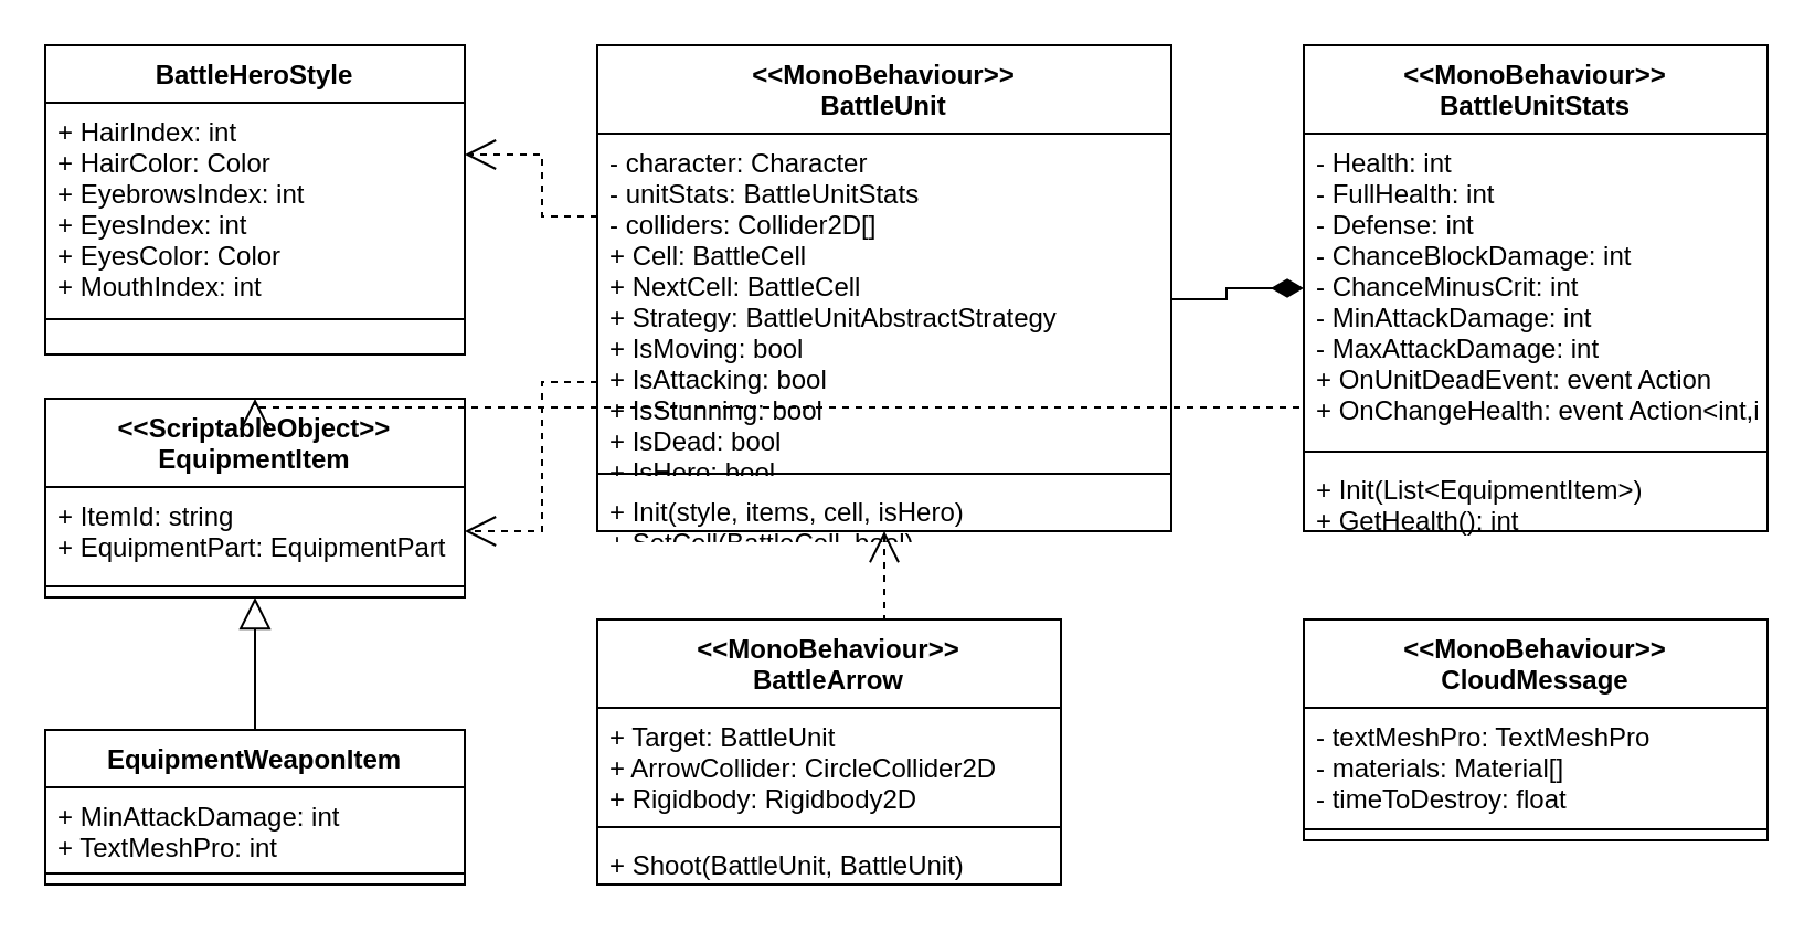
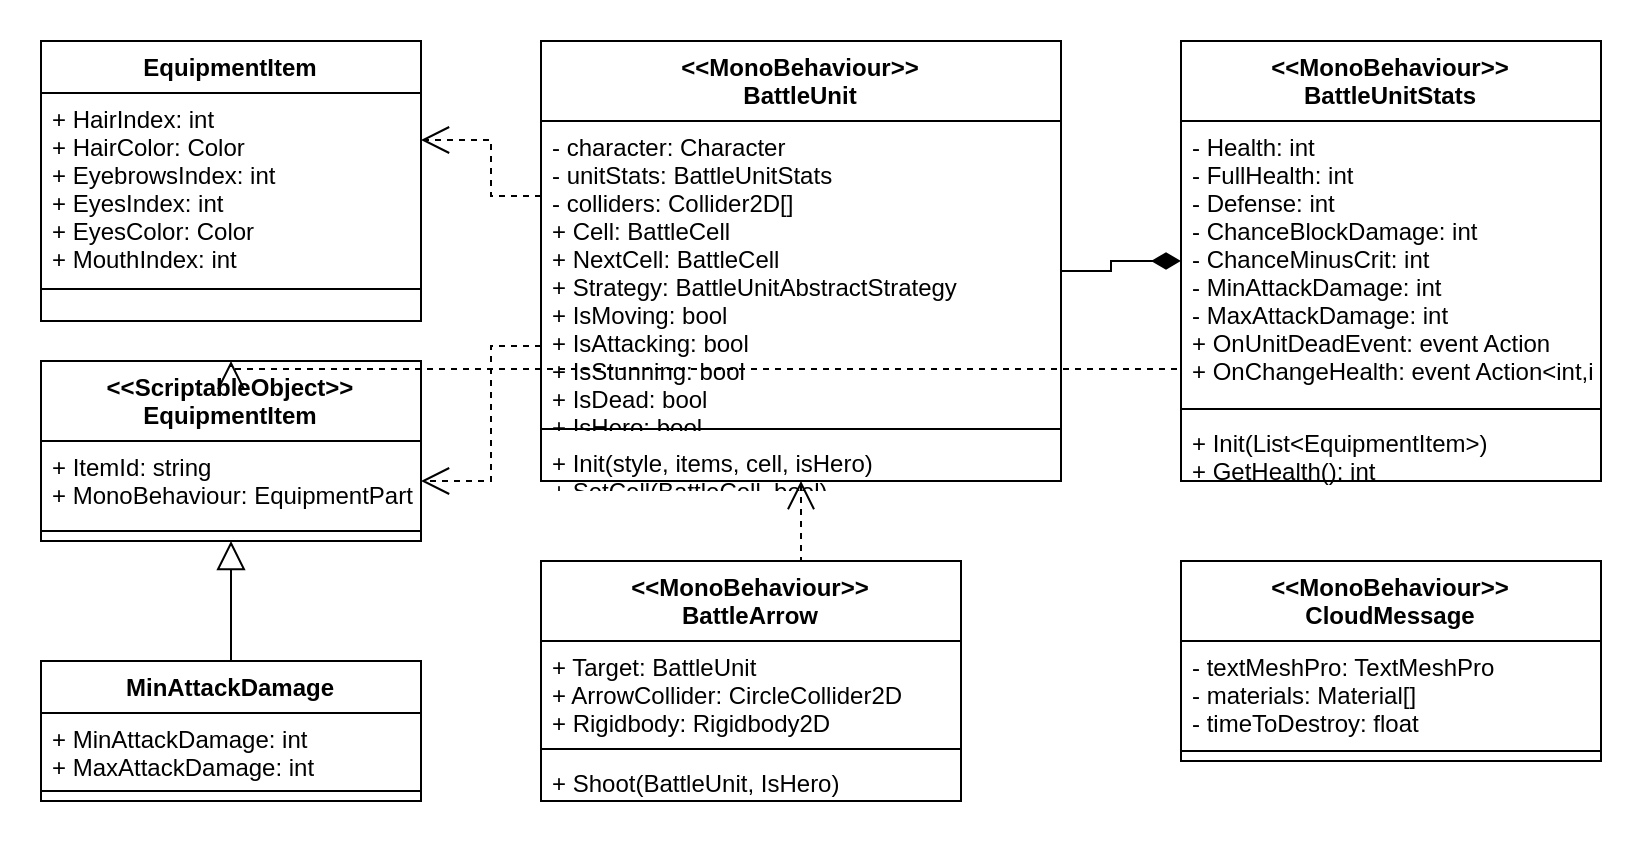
  <mxCell id="0" />
  <mxCell id="1" parent="0" />
  <mxCell id="2" value="&lt;&lt;MonoBehaviour&gt;&gt;&#10;BattleUnit" style="swimlane;fontStyle=1;align=center;verticalAlign=top;childLayout=stackLayout;horizontal=1;startSize=40;horizontalStack=0;resizeParent=1;resizeParentMax=0;resizeLast=0;collapsible=1;marginBottom=0;" vertex="1" parent="1"><mxGeometry x="270" y="20" width="260" height="220" as="geometry" /></mxCell>
  <mxCell id="3" value="- character: Character&#10;- unitStats: BattleUnitStats&#10;- colliders: Collider2D[]&#10;+ Cell: BattleCell&#10;+ NextCell: BattleCell&#10;+ Strategy: BattleUnitAbstractStrategy&#10;+ IsMoving: bool&#10;+ IsAttacking: bool&#10;+ IsStunning: bool&#10;+ IsDead: bool&#10;+ IsHero: bool" style="text;strokeColor=none;fillColor=none;align=left;verticalAlign=top;spacingLeft=4;spacingRight=4;overflow=hidden;rotatable=0;points=[[0,0.5],[1,0.5]];portConstraint=eastwest;" vertex="1" parent="2"><mxGeometry y="40" width="260" height="150" as="geometry" /></mxCell>
  <mxCell id="4" value="" style="line;strokeWidth=1;fillColor=none;align=left;verticalAlign=middle;spacingTop=-1;spacingLeft=3;spacingRight=3;rotatable=0;labelPosition=right;points=[];portConstraint=eastwest;strokeColor=inherit;" vertex="1" parent="2"><mxGeometry y="190" width="260" height="8" as="geometry" /></mxCell>
  <mxCell id="5" value="+ Init(style, items, cell, isHero)&#10;+ SetCell(BattleCell, bool)" style="text;strokeColor=none;fillColor=none;align=left;verticalAlign=top;spacingLeft=4;spacingRight=4;overflow=hidden;rotatable=0;points=[[0,0.5],[1,0.5]];portConstraint=eastwest;" vertex="1" parent="2"><mxGeometry y="198" width="260" height="22" as="geometry" /></mxCell>
  <mxCell id="6" value="&lt;&lt;MonoBehaviour&gt;&gt;&#10;BattleUnitStats" style="swimlane;fontStyle=1;align=center;verticalAlign=top;childLayout=stackLayout;horizontal=1;startSize=40;horizontalStack=0;resizeParent=1;resizeParentMax=0;resizeLast=0;collapsible=1;marginBottom=0;" vertex="1" parent="1"><mxGeometry x="590" y="20" width="210" height="220" as="geometry" /></mxCell>
  <mxCell id="7" value="- Health: int&#10;- FullHealth: int&#10;- Defense: int&#10;- ChanceBlockDamage: int&#10;- ChanceMinusCrit: int&#10;- MinAttackDamage: int&#10;- MaxAttackDamage: int&#10;+ OnUnitDeadEvent: event Action&#10;+ OnChangeHealth: event Action&lt;int,int&gt;" style="text;strokeColor=none;fillColor=none;align=left;verticalAlign=top;spacingLeft=4;spacingRight=4;overflow=hidden;rotatable=0;points=[[0,0.5],[1,0.5]];portConstraint=eastwest;" vertex="1" parent="6"><mxGeometry y="40" width="210" height="140" as="geometry" /></mxCell>
  <mxCell id="8" value="" style="line;strokeWidth=1;fillColor=none;align=left;verticalAlign=middle;spacingTop=-1;spacingLeft=3;spacingRight=3;rotatable=0;labelPosition=right;points=[];portConstraint=eastwest;strokeColor=inherit;" vertex="1" parent="6"><mxGeometry y="180" width="210" height="8" as="geometry" /></mxCell>
  <mxCell id="9" value="+ Init(List&lt;EquipmentItem&gt;)&#10;+ GetHealth(): int" style="text;strokeColor=none;fillColor=none;align=left;verticalAlign=top;spacingLeft=4;spacingRight=4;overflow=hidden;rotatable=0;points=[[0,0.5],[1,0.5]];portConstraint=eastwest;" vertex="1" parent="6"><mxGeometry y="188" width="210" height="32" as="geometry" /></mxCell>
- <mxCell id="10" value="BattleHeroStyle" style="swimlane;fontStyle=1;align=center;verticalAlign=top;childLayout=stackLayout;horizontal=1;startSize=26;horizontalStack=0;resizeParent=1;resizeParentMax=0;resizeLast=0;collapsible=1;marginBottom=0;" vertex="1" parent="1"><mxGeometry x="20" y="20" width="190" height="140" as="geometry" /></mxCell>
+ <mxCell id="10" value="EquipmentItem" style="swimlane;fontStyle=1;align=center;verticalAlign=top;childLayout=stackLayout;horizontal=1;startSize=26;horizontalStack=0;resizeParent=1;resizeParentMax=0;resizeLast=0;collapsible=1;marginBottom=0;" vertex="1" parent="1"><mxGeometry x="20" y="20" width="190" height="140" as="geometry" /></mxCell>
  <mxCell id="11" value="+ HairIndex: int&#10;+ HairColor: Color&#10;+ EyebrowsIndex: int&#10;+ EyesIndex: int&#10;+ EyesColor: Color&#10;+ MouthIndex: int" style="text;strokeColor=none;fillColor=none;align=left;verticalAlign=top;spacingLeft=4;spacingRight=4;overflow=hidden;rotatable=0;points=[[0,0.5],[1,0.5]];portConstraint=eastwest;" vertex="1" parent="10"><mxGeometry y="26" width="190" height="94" as="geometry" /></mxCell>
  <mxCell id="12" value="" style="line;strokeWidth=1;fillColor=none;align=left;verticalAlign=middle;spacingTop=-1;spacingLeft=3;spacingRight=3;rotatable=0;labelPosition=right;points=[];portConstraint=eastwest;strokeColor=inherit;" vertex="1" parent="10"><mxGeometry y="120" width="190" height="8" as="geometry" /></mxCell>
  <mxCell id="13" value="" style="text;strokeColor=none;fillColor=none;align=left;verticalAlign=top;spacingLeft=4;spacingRight=4;overflow=hidden;rotatable=0;points=[[0,0.5],[1,0.5]];portConstraint=eastwest;" vertex="1" parent="10"><mxGeometry y="128" width="190" height="12" as="geometry" /></mxCell>
  <mxCell id="14" value="&lt;&lt;ScriptableObject&gt;&gt;&#10;EquipmentItem" style="swimlane;fontStyle=1;align=center;verticalAlign=top;childLayout=stackLayout;horizontal=1;startSize=40;horizontalStack=0;resizeParent=1;resizeParentMax=0;resizeLast=0;collapsible=1;marginBottom=0;" vertex="1" parent="1"><mxGeometry x="20" y="180" width="190" height="90" as="geometry" /></mxCell>
- <mxCell id="15" value="+ ItemId: string&#10;+ EquipmentPart: EquipmentPart" style="text;strokeColor=none;fillColor=none;align=left;verticalAlign=top;spacingLeft=4;spacingRight=4;overflow=hidden;rotatable=0;points=[[0,0.5],[1,0.5]];portConstraint=eastwest;" vertex="1" parent="14"><mxGeometry y="40" width="190" height="40" as="geometry" /></mxCell>
+ <mxCell id="15" value="+ ItemId: string&#10;+ MonoBehaviour: EquipmentPart" style="text;strokeColor=none;fillColor=none;align=left;verticalAlign=top;spacingLeft=4;spacingRight=4;overflow=hidden;rotatable=0;points=[[0,0.5],[1,0.5]];portConstraint=eastwest;" vertex="1" parent="14"><mxGeometry y="40" width="190" height="40" as="geometry" /></mxCell>
  <mxCell id="16" value="" style="line;strokeWidth=1;fillColor=none;align=left;verticalAlign=middle;spacingTop=-1;spacingLeft=3;spacingRight=3;rotatable=0;labelPosition=right;points=[];portConstraint=eastwest;strokeColor=inherit;" vertex="1" parent="14"><mxGeometry y="80" width="190" height="10" as="geometry" /></mxCell>
- <mxCell id="17" value="EquipmentWeaponItem" style="swimlane;fontStyle=1;align=center;verticalAlign=top;childLayout=stackLayout;horizontal=1;startSize=26;horizontalStack=0;resizeParent=1;resizeParentMax=0;resizeLast=0;collapsible=1;marginBottom=0;" vertex="1" parent="1"><mxGeometry x="20" y="330" width="190" height="70" as="geometry" /></mxCell>
- <mxCell id="18" value="+ MinAttackDamage: int&#10;+ TextMeshPro: int" style="text;strokeColor=none;fillColor=none;align=left;verticalAlign=top;spacingLeft=4;spacingRight=4;overflow=hidden;rotatable=0;points=[[0,0.5],[1,0.5]];portConstraint=eastwest;" vertex="1" parent="17"><mxGeometry y="26" width="190" height="34" as="geometry" /></mxCell>
+ <mxCell id="17" value="MinAttackDamage" style="swimlane;fontStyle=1;align=center;verticalAlign=top;childLayout=stackLayout;horizontal=1;startSize=26;horizontalStack=0;resizeParent=1;resizeParentMax=0;resizeLast=0;collapsible=1;marginBottom=0;" vertex="1" parent="1"><mxGeometry x="20" y="330" width="190" height="70" as="geometry" /></mxCell>
+ <mxCell id="18" value="+ MinAttackDamage: int&#10;+ MaxAttackDamage: int" style="text;strokeColor=none;fillColor=none;align=left;verticalAlign=top;spacingLeft=4;spacingRight=4;overflow=hidden;rotatable=0;points=[[0,0.5],[1,0.5]];portConstraint=eastwest;" vertex="1" parent="17"><mxGeometry y="26" width="190" height="34" as="geometry" /></mxCell>
  <mxCell id="19" value="" style="line;strokeWidth=1;fillColor=none;align=left;verticalAlign=middle;spacingTop=-1;spacingLeft=3;spacingRight=3;rotatable=0;labelPosition=right;points=[];portConstraint=eastwest;strokeColor=inherit;" vertex="1" parent="17"><mxGeometry y="60" width="190" height="10" as="geometry" /></mxCell>
  <mxCell id="20" value="&lt;&lt;MonoBehaviour&gt;&gt;&#10;BattleArrow" style="swimlane;fontStyle=1;align=center;verticalAlign=top;childLayout=stackLayout;horizontal=1;startSize=40;horizontalStack=0;resizeParent=1;resizeParentMax=0;resizeLast=0;collapsible=1;marginBottom=0;" vertex="1" parent="1"><mxGeometry x="270" y="280" width="210" height="120" as="geometry" /></mxCell>
  <mxCell id="21" value="+ Target: BattleUnit&#10;+ ArrowCollider: CircleCollider2D&#10;+ Rigidbody: Rigidbody2D" style="text;strokeColor=none;fillColor=none;align=left;verticalAlign=top;spacingLeft=4;spacingRight=4;overflow=hidden;rotatable=0;points=[[0,0.5],[1,0.5]];portConstraint=eastwest;" vertex="1" parent="20"><mxGeometry y="40" width="210" height="50" as="geometry" /></mxCell>
  <mxCell id="22" value="" style="line;strokeWidth=1;fillColor=none;align=left;verticalAlign=middle;spacingTop=-1;spacingLeft=3;spacingRight=3;rotatable=0;labelPosition=right;points=[];portConstraint=eastwest;strokeColor=inherit;" vertex="1" parent="20"><mxGeometry y="90" width="210" height="8" as="geometry" /></mxCell>
- <mxCell id="23" value="+ Shoot(BattleUnit, BattleUnit)" style="text;strokeColor=none;fillColor=none;align=left;verticalAlign=top;spacingLeft=4;spacingRight=4;overflow=hidden;rotatable=0;points=[[0,0.5],[1,0.5]];portConstraint=eastwest;" vertex="1" parent="20"><mxGeometry y="98" width="210" height="22" as="geometry" /></mxCell>
+ <mxCell id="23" value="+ Shoot(BattleUnit, IsHero)" style="text;strokeColor=none;fillColor=none;align=left;verticalAlign=top;spacingLeft=4;spacingRight=4;overflow=hidden;rotatable=0;points=[[0,0.5],[1,0.5]];portConstraint=eastwest;" vertex="1" parent="20"><mxGeometry y="98" width="210" height="22" as="geometry" /></mxCell>
  <mxCell id="24" value="&lt;&lt;MonoBehaviour&gt;&gt;&#10;CloudMessage" style="swimlane;fontStyle=1;align=center;verticalAlign=top;childLayout=stackLayout;horizontal=1;startSize=40;horizontalStack=0;resizeParent=1;resizeParentMax=0;resizeLast=0;collapsible=1;marginBottom=0;" vertex="1" parent="1"><mxGeometry x="590" y="280" width="210" height="100" as="geometry" /></mxCell>
  <mxCell id="25" value="- textMeshPro: TextMeshPro&#10;- materials: Material[]&#10;- timeToDestroy: float" style="text;strokeColor=none;fillColor=none;align=left;verticalAlign=top;spacingLeft=4;spacingRight=4;overflow=hidden;rotatable=0;points=[[0,0.5],[1,0.5]];portConstraint=eastwest;" vertex="1" parent="24"><mxGeometry y="40" width="210" height="50" as="geometry" /></mxCell>
  <mxCell id="26" value="" style="line;strokeWidth=1;fillColor=none;align=left;verticalAlign=middle;spacingTop=-1;spacingLeft=3;spacingRight=3;rotatable=0;labelPosition=right;points=[];portConstraint=eastwest;strokeColor=inherit;" vertex="1" parent="24"><mxGeometry y="90" width="210" height="10" as="geometry" /></mxCell>
  <mxCell id="27" style="edgeStyle=orthogonalEdgeStyle;rounded=0;orthogonalLoop=1;jettySize=auto;html=1;entryX=0;entryY=0.5;entryDx=0;entryDy=0;endArrow=diamondThin;endFill=1;endSize=12;" edge="1" parent="1" source="3" target="7"><mxGeometry relative="1" as="geometry" /></mxCell>
  <mxCell id="28" style="edgeStyle=orthogonalEdgeStyle;rounded=0;orthogonalLoop=1;jettySize=auto;html=1;exitX=0;exitY=0.25;exitDx=0;exitDy=0;entryX=1;entryY=0.25;entryDx=0;entryDy=0;endArrow=open;endFill=0;endSize=12;dashed=1;" edge="1" parent="1" source="3" target="11"><mxGeometry relative="1" as="geometry" /></mxCell>
  <mxCell id="29" style="edgeStyle=orthogonalEdgeStyle;rounded=0;orthogonalLoop=1;jettySize=auto;html=1;exitX=0;exitY=0.75;exitDx=0;exitDy=0;entryX=1;entryY=0.5;entryDx=0;entryDy=0;endArrow=open;endFill=0;endSize=12;dashed=1;" edge="1" parent="1" source="3" target="15"><mxGeometry relative="1" as="geometry" /></mxCell>
  <mxCell id="30" style="edgeStyle=orthogonalEdgeStyle;rounded=0;orthogonalLoop=1;jettySize=auto;html=1;entryX=0.5;entryY=1;entryDx=0;entryDy=0;endArrow=block;endFill=0;endSize=12;" edge="1" parent="1" source="17" target="16"><mxGeometry relative="1" as="geometry" /></mxCell>
  <mxCell id="31" style="edgeStyle=orthogonalEdgeStyle;rounded=0;orthogonalLoop=1;jettySize=auto;html=1;exitX=0;exitY=0.5;exitDx=0;exitDy=0;entryX=0.5;entryY=0;entryDx=0;entryDy=0;endArrow=open;endFill=0;endSize=12;dashed=1;" edge="1" parent="1" source="9" target="14"><mxGeometry relative="1" as="geometry"><Array as="points"><mxPoint x="115" y="184" /></Array></mxGeometry></mxCell>
  <mxCell id="32" style="edgeStyle=orthogonalEdgeStyle;rounded=0;orthogonalLoop=1;jettySize=auto;html=1;exitX=0.5;exitY=0;exitDx=0;exitDy=0;entryX=0.5;entryY=1;entryDx=0;entryDy=0;endArrow=open;endFill=0;endSize=12;dashed=1;" edge="1" parent="1" source="20" target="5"><mxGeometry relative="1" as="geometry" /></mxCell>
